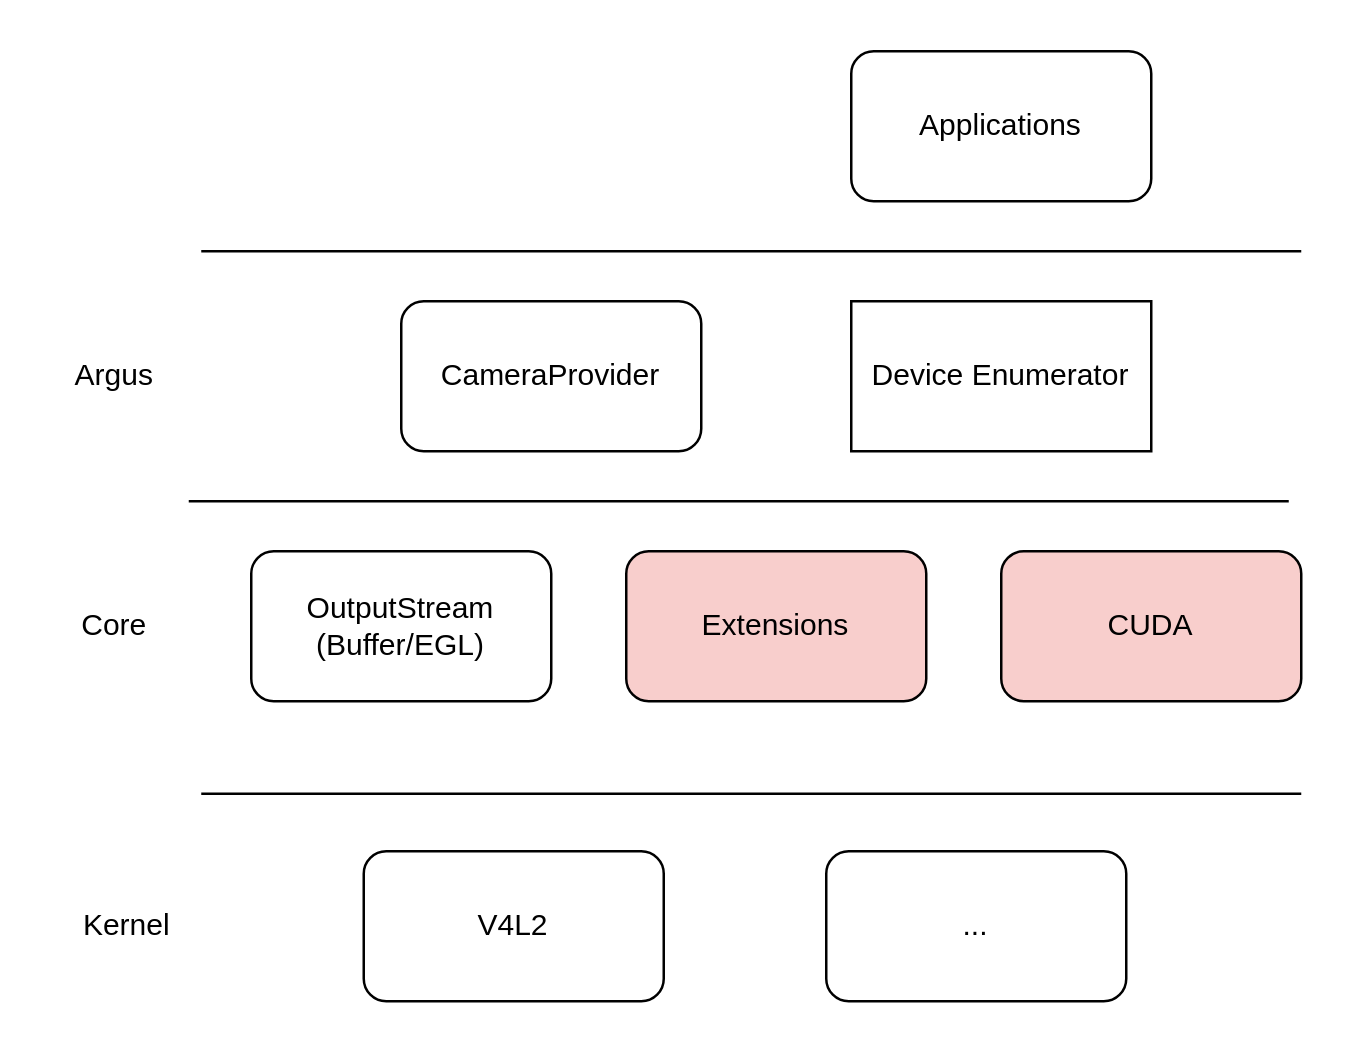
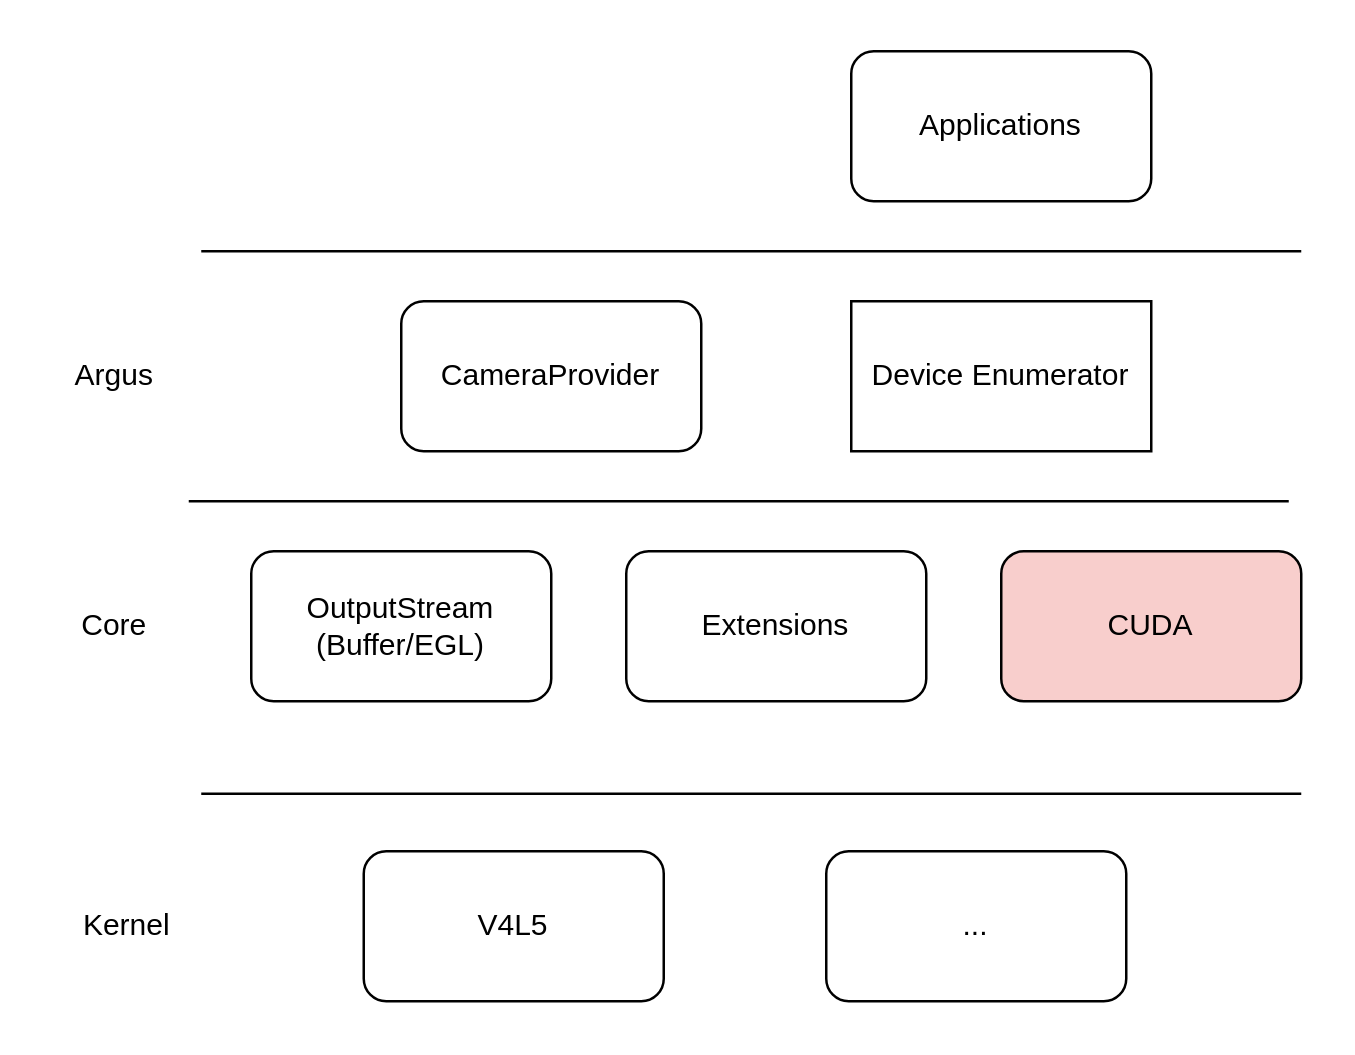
  <mxCell id="0" />
  <mxCell id="1" parent="0" />
  <mxCell id="2" value="" style="endArrow=none;html=1;rounded=0;" edge="1" parent="1"><mxGeometry width="50" height="50" relative="1" as="geometry"><mxPoint x="80" y="100" as="sourcePoint" /><mxPoint x="520" y="100" as="targetPoint" /></mxGeometry></mxCell>
  <mxCell id="3" value="" style="endArrow=none;html=1;rounded=0;" edge="1" parent="1"><mxGeometry width="50" height="50" relative="1" as="geometry"><mxPoint x="80" y="317" as="sourcePoint" /><mxPoint x="520" y="317" as="targetPoint" /></mxGeometry></mxCell>
  <mxCell id="4" value="CameraProvider" style="rounded=1;whiteSpace=wrap;html=1;" vertex="1" parent="1"><mxGeometry x="160" y="120" width="120" height="60" as="geometry" /></mxCell>
- <mxCell id="5" value="V4L2" style="rounded=1;whiteSpace=wrap;html=1;" vertex="1" parent="1"><mxGeometry x="145" y="340" width="120" height="60" as="geometry" /></mxCell>
+ <mxCell id="5" value="V4L5" style="rounded=1;whiteSpace=wrap;html=1;" vertex="1" parent="1"><mxGeometry x="145" y="340" width="120" height="60" as="geometry" /></mxCell>
  <mxCell id="6" value="Device Enumerator" style="whiteSpace=wrap;html=1;rounded=0;" vertex="1" parent="1"><mxGeometry x="340" y="120" width="120" height="60" as="geometry" /></mxCell>
  <mxCell id="7" value="Argus" style="text;html=1;align=center;verticalAlign=middle;resizable=0;points=[];autosize=1;strokeColor=none;fillColor=none;" vertex="1" parent="1"><mxGeometry x="20" y="135" width="50" height="30" as="geometry" /></mxCell>
  <mxCell id="8" value="Kernel" style="text;html=1;align=center;verticalAlign=middle;resizable=0;points=[];autosize=1;strokeColor=none;fillColor=none;" vertex="1" parent="1"><mxGeometry x="20" y="355" width="60" height="30" as="geometry" /></mxCell>
  <mxCell id="9" value="..." style="rounded=1;whiteSpace=wrap;html=1;" vertex="1" parent="1"><mxGeometry x="330" y="340" width="120" height="60" as="geometry" /></mxCell>
  <mxCell id="10" value="Core" style="text;html=1;align=center;verticalAlign=middle;resizable=0;points=[];autosize=1;strokeColor=none;fillColor=none;" vertex="1" parent="1"><mxGeometry x="20" y="235" width="50" height="30" as="geometry" /></mxCell>
  <mxCell id="11" value="&lt;div&gt;OutputStream&lt;/div&gt;&lt;div&gt;(Buffer/EGL)&lt;br&gt;&lt;/div&gt;" style="rounded=1;whiteSpace=wrap;html=1;" vertex="1" parent="1"><mxGeometry x="100" y="220" width="120" height="60" as="geometry" /></mxCell>
- <mxCell id="12" value="Extensions" style="rounded=1;whiteSpace=wrap;html=1;fillColor=#f8cecc;" vertex="1" parent="1"><mxGeometry x="250" y="220" width="120" height="60" as="geometry" /></mxCell>
+ <mxCell id="12" value="Extensions" style="rounded=1;whiteSpace=wrap;html=1;" vertex="1" parent="1"><mxGeometry x="250" y="220" width="120" height="60" as="geometry" /></mxCell>
  <mxCell id="13" value="Applications" style="rounded=1;whiteSpace=wrap;html=1;" vertex="1" parent="1"><mxGeometry x="340" y="20" width="120" height="60" as="geometry" /></mxCell>
  <mxCell id="14" value="CUDA" style="rounded=1;whiteSpace=wrap;html=1;fillColor=#f8cecc;" vertex="1" parent="1"><mxGeometry x="400" y="220" width="120" height="60" as="geometry" /></mxCell>
  <mxCell id="15" value="" style="endArrow=none;html=1;rounded=0;" edge="1" parent="1"><mxGeometry width="50" height="50" relative="1" as="geometry"><mxPoint x="75" y="200" as="sourcePoint" /><mxPoint x="515" y="200" as="targetPoint" /></mxGeometry></mxCell>
